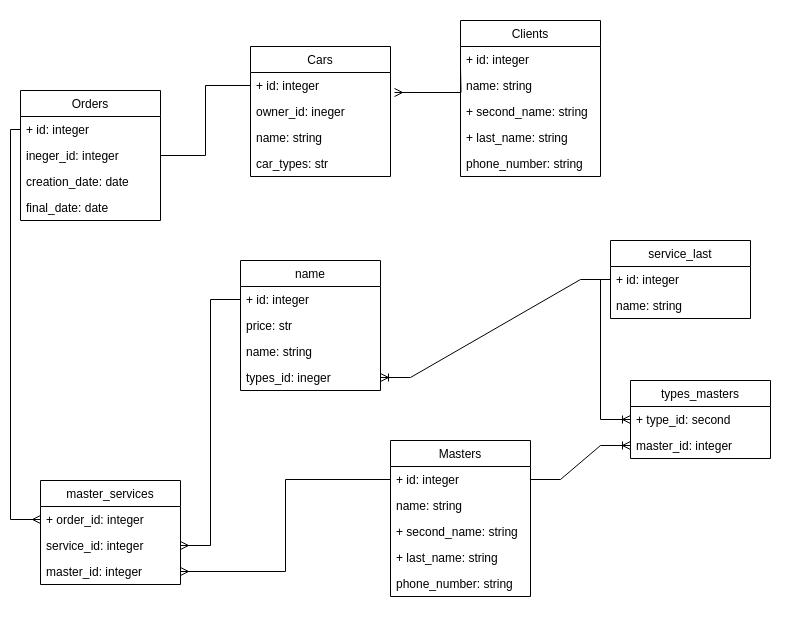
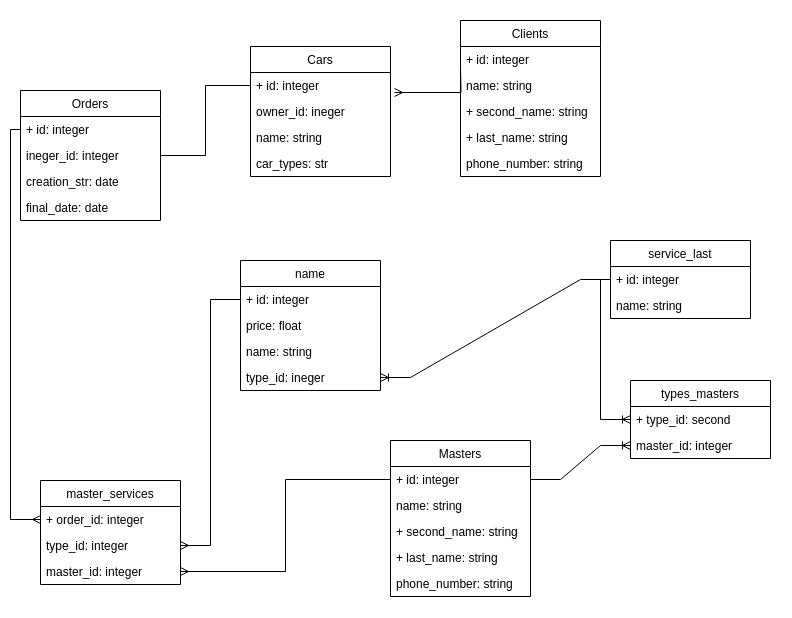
  <mxCell id="0" />
  <mxCell id="1" parent="0" />
  <mxCell id="2" value="Clients" style="swimlane;fontStyle=0;childLayout=stackLayout;horizontal=1;startSize=26;fillColor=none;horizontalStack=0;resizeParent=1;resizeParentMax=0;resizeLast=0;collapsible=1;marginBottom=0;" parent="1" vertex="1"><mxGeometry x="460" y="20" width="140" height="156" as="geometry"><mxRectangle x="330" y="230" width="70" height="26" as="alternateBounds" /></mxGeometry></mxCell>
  <mxCell id="3" value="+ id: integer&#10;" style="text;strokeColor=none;fillColor=none;align=left;verticalAlign=top;spacingLeft=4;spacingRight=4;overflow=hidden;rotatable=0;points=[[0,0.5],[1,0.5]];portConstraint=eastwest;" parent="2" vertex="1"><mxGeometry y="26" width="140" height="26" as="geometry" /></mxCell>
  <mxCell id="4" value="name: string" style="text;strokeColor=none;fillColor=none;align=left;verticalAlign=top;spacingLeft=4;spacingRight=4;overflow=hidden;rotatable=0;points=[[0,0.5],[1,0.5]];portConstraint=eastwest;" parent="2" vertex="1"><mxGeometry y="52" width="140" height="26" as="geometry" /></mxCell>
  <mxCell id="5" value="+ second_name: string&#10;" style="text;strokeColor=none;fillColor=none;align=left;verticalAlign=top;spacingLeft=4;spacingRight=4;overflow=hidden;rotatable=0;points=[[0,0.5],[1,0.5]];portConstraint=eastwest;" parent="2" vertex="1"><mxGeometry y="78" width="140" height="26" as="geometry" /></mxCell>
  <mxCell id="6" value="+ last_name: string" style="text;strokeColor=none;fillColor=none;align=left;verticalAlign=top;spacingLeft=4;spacingRight=4;overflow=hidden;rotatable=0;points=[[0,0.5],[1,0.5]];portConstraint=eastwest;" parent="2" vertex="1"><mxGeometry y="104" width="140" height="26" as="geometry" /></mxCell>
  <mxCell id="7" value="phone_number: string" style="text;strokeColor=none;fillColor=none;align=left;verticalAlign=top;spacingLeft=4;spacingRight=4;overflow=hidden;rotatable=0;points=[[0,0.5],[1,0.5]];portConstraint=eastwest;" parent="2" vertex="1"><mxGeometry y="130" width="140" height="26" as="geometry" /></mxCell>
  <mxCell id="8" value="Orders" style="swimlane;fontStyle=0;childLayout=stackLayout;horizontal=1;startSize=26;fillColor=none;horizontalStack=0;resizeParent=1;resizeParentMax=0;resizeLast=0;collapsible=1;marginBottom=0;" parent="1" vertex="1"><mxGeometry x="20" y="90" width="140" height="130" as="geometry"><mxRectangle x="330" y="230" width="70" height="26" as="alternateBounds" /></mxGeometry></mxCell>
  <mxCell id="9" value="+ id: integer&#10;" style="text;strokeColor=none;fillColor=none;align=left;verticalAlign=top;spacingLeft=4;spacingRight=4;overflow=hidden;rotatable=0;points=[[0,0.5],[1,0.5]];portConstraint=eastwest;" parent="8" vertex="1"><mxGeometry y="26" width="140" height="26" as="geometry" /></mxCell>
  <mxCell id="10" value="ineger_id: integer" style="text;strokeColor=none;fillColor=none;align=left;verticalAlign=top;spacingLeft=4;spacingRight=4;overflow=hidden;rotatable=0;points=[[0,0.5],[1,0.5]];portConstraint=eastwest;" vertex="1" parent="8"><mxGeometry y="52" width="140" height="26" as="geometry" /></mxCell>
- <mxCell id="11" value="creation_date: date" style="text;strokeColor=none;fillColor=none;align=left;verticalAlign=top;spacingLeft=4;spacingRight=4;overflow=hidden;rotatable=0;points=[[0,0.5],[1,0.5]];portConstraint=eastwest;" parent="8" vertex="1"><mxGeometry y="78" width="140" height="26" as="geometry" /></mxCell>
+ <mxCell id="11" value="creation_str: date" style="text;strokeColor=none;fillColor=none;align=left;verticalAlign=top;spacingLeft=4;spacingRight=4;overflow=hidden;rotatable=0;points=[[0,0.5],[1,0.5]];portConstraint=eastwest;" parent="8" vertex="1"><mxGeometry y="78" width="140" height="26" as="geometry" /></mxCell>
  <mxCell id="12" value="final_date: date" style="text;strokeColor=none;fillColor=none;align=left;verticalAlign=top;spacingLeft=4;spacingRight=4;overflow=hidden;rotatable=0;points=[[0,0.5],[1,0.5]];portConstraint=eastwest;" vertex="1" parent="8"><mxGeometry y="104" width="140" height="26" as="geometry" /></mxCell>
  <mxCell id="13" value="master_services" style="swimlane;fontStyle=0;childLayout=stackLayout;horizontal=1;startSize=26;fillColor=none;horizontalStack=0;resizeParent=1;resizeParentMax=0;resizeLast=0;collapsible=1;marginBottom=0;" parent="1" vertex="1"><mxGeometry x="40" y="480" width="140" height="104" as="geometry"><mxRectangle x="330" y="230" width="70" height="26" as="alternateBounds" /></mxGeometry></mxCell>
  <mxCell id="14" value="+ order_id: integer&#10;" style="text;strokeColor=none;fillColor=none;align=left;verticalAlign=top;spacingLeft=4;spacingRight=4;overflow=hidden;rotatable=0;points=[[0,0.5],[1,0.5]];portConstraint=eastwest;" parent="13" vertex="1"><mxGeometry y="26" width="140" height="26" as="geometry" /></mxCell>
- <mxCell id="15" value="service_id: integer&#10;" style="text;strokeColor=none;fillColor=none;align=left;verticalAlign=top;spacingLeft=4;spacingRight=4;overflow=hidden;rotatable=0;points=[[0,0.5],[1,0.5]];portConstraint=eastwest;" parent="13" vertex="1"><mxGeometry y="52" width="140" height="26" as="geometry" /></mxCell>
+ <mxCell id="15" value="type_id: integer&#10;" style="text;strokeColor=none;fillColor=none;align=left;verticalAlign=top;spacingLeft=4;spacingRight=4;overflow=hidden;rotatable=0;points=[[0,0.5],[1,0.5]];portConstraint=eastwest;" parent="13" vertex="1"><mxGeometry y="52" width="140" height="26" as="geometry" /></mxCell>
  <mxCell id="16" value="master_id: integer&#10;" style="text;strokeColor=none;fillColor=none;align=left;verticalAlign=top;spacingLeft=4;spacingRight=4;overflow=hidden;rotatable=0;points=[[0,0.5],[1,0.5]];portConstraint=eastwest;" vertex="1" parent="13"><mxGeometry y="78" width="140" height="26" as="geometry" /></mxCell>
  <mxCell id="17" value="" style="edgeStyle=orthogonalEdgeStyle;fontSize=12;html=1;endArrow=ERmany;rounded=0;exitX=0;exitY=0.5;exitDx=0;exitDy=0;entryX=0;entryY=0.5;entryDx=0;entryDy=0;" parent="1" source="9" target="14" edge="1"><mxGeometry width="100" height="100" relative="1" as="geometry"><mxPoint x="-80" y="150" as="sourcePoint" /><mxPoint x="20" y="50" as="targetPoint" /></mxGeometry></mxCell>
  <mxCell id="18" value="name" style="swimlane;fontStyle=0;childLayout=stackLayout;horizontal=1;startSize=26;fillColor=none;horizontalStack=0;resizeParent=1;resizeParentMax=0;resizeLast=0;collapsible=1;marginBottom=0;" parent="1" vertex="1"><mxGeometry x="240" y="260" width="140" height="130" as="geometry"><mxRectangle x="330" y="230" width="70" height="26" as="alternateBounds" /></mxGeometry></mxCell>
  <mxCell id="19" value="+ id: integer&#10;" style="text;strokeColor=none;fillColor=none;align=left;verticalAlign=top;spacingLeft=4;spacingRight=4;overflow=hidden;rotatable=0;points=[[0,0.5],[1,0.5]];portConstraint=eastwest;" parent="18" vertex="1"><mxGeometry y="26" width="140" height="26" as="geometry" /></mxCell>
- <mxCell id="20" value="price: str&#10;" style="text;strokeColor=none;fillColor=none;align=left;verticalAlign=top;spacingLeft=4;spacingRight=4;overflow=hidden;rotatable=0;points=[[0,0.5],[1,0.5]];portConstraint=eastwest;" parent="18" vertex="1"><mxGeometry y="52" width="140" height="26" as="geometry" /></mxCell>
+ <mxCell id="20" value="price: float&#10;" style="text;strokeColor=none;fillColor=none;align=left;verticalAlign=top;spacingLeft=4;spacingRight=4;overflow=hidden;rotatable=0;points=[[0,0.5],[1,0.5]];portConstraint=eastwest;" parent="18" vertex="1"><mxGeometry y="52" width="140" height="26" as="geometry" /></mxCell>
  <mxCell id="21" value="name: string" style="text;strokeColor=none;fillColor=none;align=left;verticalAlign=top;spacingLeft=4;spacingRight=4;overflow=hidden;rotatable=0;points=[[0,0.5],[1,0.5]];portConstraint=eastwest;" vertex="1" parent="18"><mxGeometry y="78" width="140" height="26" as="geometry" /></mxCell>
- <mxCell id="22" value="types_id: ineger" style="text;strokeColor=none;fillColor=none;align=left;verticalAlign=top;spacingLeft=4;spacingRight=4;overflow=hidden;rotatable=0;points=[[0,0.5],[1,0.5]];portConstraint=eastwest;" vertex="1" parent="18"><mxGeometry y="104" width="140" height="26" as="geometry" /></mxCell>
+ <mxCell id="22" value="type_id: ineger" style="text;strokeColor=none;fillColor=none;align=left;verticalAlign=top;spacingLeft=4;spacingRight=4;overflow=hidden;rotatable=0;points=[[0,0.5],[1,0.5]];portConstraint=eastwest;" vertex="1" parent="18"><mxGeometry y="104" width="140" height="26" as="geometry" /></mxCell>
  <mxCell id="23" value="Masters" style="swimlane;fontStyle=0;childLayout=stackLayout;horizontal=1;startSize=26;fillColor=none;horizontalStack=0;resizeParent=1;resizeParentMax=0;resizeLast=0;collapsible=1;marginBottom=0;" parent="1" vertex="1"><mxGeometry x="390" y="440" width="140" height="156" as="geometry"><mxRectangle x="330" y="230" width="70" height="26" as="alternateBounds" /></mxGeometry></mxCell>
  <mxCell id="24" value="+ id: integer&#10;" style="text;strokeColor=none;fillColor=none;align=left;verticalAlign=top;spacingLeft=4;spacingRight=4;overflow=hidden;rotatable=0;points=[[0,0.5],[1,0.5]];portConstraint=eastwest;" parent="23" vertex="1"><mxGeometry y="26" width="140" height="26" as="geometry" /></mxCell>
  <mxCell id="25" value="name: string" style="text;strokeColor=none;fillColor=none;align=left;verticalAlign=top;spacingLeft=4;spacingRight=4;overflow=hidden;rotatable=0;points=[[0,0.5],[1,0.5]];portConstraint=eastwest;" parent="23" vertex="1"><mxGeometry y="52" width="140" height="26" as="geometry" /></mxCell>
  <mxCell id="26" value="+ second_name: string&#10;" style="text;strokeColor=none;fillColor=none;align=left;verticalAlign=top;spacingLeft=4;spacingRight=4;overflow=hidden;rotatable=0;points=[[0,0.5],[1,0.5]];portConstraint=eastwest;" parent="23" vertex="1"><mxGeometry y="78" width="140" height="26" as="geometry" /></mxCell>
  <mxCell id="27" value="+ last_name: string" style="text;strokeColor=none;fillColor=none;align=left;verticalAlign=top;spacingLeft=4;spacingRight=4;overflow=hidden;rotatable=0;points=[[0,0.5],[1,0.5]];portConstraint=eastwest;" parent="23" vertex="1"><mxGeometry y="104" width="140" height="26" as="geometry" /></mxCell>
  <mxCell id="28" value="phone_number: string" style="text;strokeColor=none;fillColor=none;align=left;verticalAlign=top;spacingLeft=4;spacingRight=4;overflow=hidden;rotatable=0;points=[[0,0.5],[1,0.5]];portConstraint=eastwest;" parent="23" vertex="1"><mxGeometry y="130" width="140" height="26" as="geometry" /></mxCell>
  <mxCell id="29" value="Cars" style="swimlane;fontStyle=0;childLayout=stackLayout;horizontal=1;startSize=26;fillColor=none;horizontalStack=0;resizeParent=1;resizeParentMax=0;resizeLast=0;collapsible=1;marginBottom=0;" vertex="1" parent="1"><mxGeometry x="250" y="46" width="140" height="130" as="geometry"><mxRectangle x="330" y="230" width="70" height="26" as="alternateBounds" /></mxGeometry></mxCell>
  <mxCell id="30" value="+ id: integer&#10;" style="text;strokeColor=none;fillColor=none;align=left;verticalAlign=top;spacingLeft=4;spacingRight=4;overflow=hidden;rotatable=0;points=[[0,0.5],[1,0.5]];portConstraint=eastwest;" vertex="1" parent="29"><mxGeometry y="26" width="140" height="26" as="geometry" /></mxCell>
  <mxCell id="31" value="owner_id: ineger" style="text;strokeColor=none;fillColor=none;align=left;verticalAlign=top;spacingLeft=4;spacingRight=4;overflow=hidden;rotatable=0;points=[[0,0.5],[1,0.5]];portConstraint=eastwest;" vertex="1" parent="29"><mxGeometry y="52" width="140" height="26" as="geometry" /></mxCell>
  <mxCell id="32" value="name: string" style="text;strokeColor=none;fillColor=none;align=left;verticalAlign=top;spacingLeft=4;spacingRight=4;overflow=hidden;rotatable=0;points=[[0,0.5],[1,0.5]];portConstraint=eastwest;" vertex="1" parent="29"><mxGeometry y="78" width="140" height="26" as="geometry" /></mxCell>
  <mxCell id="33" value="car_types: str" style="text;strokeColor=none;fillColor=none;align=left;verticalAlign=top;spacingLeft=4;spacingRight=4;overflow=hidden;rotatable=0;points=[[0,0.5],[1,0.5]];portConstraint=eastwest;" vertex="1" parent="29"><mxGeometry y="104" width="140" height="26" as="geometry" /></mxCell>
  <mxCell id="34" value="" style="edgeStyle=orthogonalEdgeStyle;fontSize=12;html=1;endArrow=ERmany;rounded=0;entryX=1.029;entryY=0.769;entryDx=0;entryDy=0;entryPerimeter=0;" edge="1" parent="1" target="30"><mxGeometry width="100" height="100" relative="1" as="geometry"><mxPoint x="460" y="67" as="sourcePoint" /><mxPoint x="400" y="222" as="targetPoint" /></mxGeometry></mxCell>
  <mxCell id="35" value="" style="edgeStyle=orthogonalEdgeStyle;fontSize=12;html=1;endArrow=none;rounded=0;exitX=1;exitY=0.5;exitDx=0;exitDy=0;endFill=0;" edge="1" parent="1" source="10" target="30"><mxGeometry width="100" height="100" relative="1" as="geometry"><mxPoint x="250" y="85.5" as="sourcePoint" /><mxPoint x="200" y="210" as="targetPoint" /></mxGeometry></mxCell>
  <mxCell id="36" value="types_masters" style="swimlane;fontStyle=0;childLayout=stackLayout;horizontal=1;startSize=26;fillColor=none;horizontalStack=0;resizeParent=1;resizeParentMax=0;resizeLast=0;collapsible=1;marginBottom=0;" vertex="1" parent="1"><mxGeometry x="630" y="380" width="140" height="78" as="geometry"><mxRectangle x="330" y="230" width="70" height="26" as="alternateBounds" /></mxGeometry></mxCell>
  <mxCell id="37" value="+ type_id: second&#10;" style="text;strokeColor=none;fillColor=none;align=left;verticalAlign=top;spacingLeft=4;spacingRight=4;overflow=hidden;rotatable=0;points=[[0,0.5],[1,0.5]];portConstraint=eastwest;" vertex="1" parent="36"><mxGeometry y="26" width="140" height="26" as="geometry" /></mxCell>
  <mxCell id="38" value="master_id: integer" style="text;strokeColor=none;fillColor=none;align=left;verticalAlign=top;spacingLeft=4;spacingRight=4;overflow=hidden;rotatable=0;points=[[0,0.5],[1,0.5]];portConstraint=eastwest;" vertex="1" parent="36"><mxGeometry y="52" width="140" height="26" as="geometry" /></mxCell>
  <mxCell id="39" value="" style="edgeStyle=entityRelationEdgeStyle;fontSize=12;html=1;endArrow=ERoneToMany;rounded=0;exitX=1;exitY=0.5;exitDx=0;exitDy=0;" edge="1" parent="1" source="24" target="38"><mxGeometry width="100" height="100" relative="1" as="geometry"><mxPoint x="494" y="429" as="sourcePoint" /><mxPoint x="600" y="429" as="targetPoint" /></mxGeometry></mxCell>
  <mxCell id="40" value="" style="edgeStyle=orthogonalEdgeStyle;fontSize=12;html=1;endArrow=ERmany;rounded=0;exitX=0;exitY=0.5;exitDx=0;exitDy=0;" edge="1" parent="1" source="24" target="16"><mxGeometry width="100" height="100" relative="1" as="geometry"><mxPoint x="330" y="409" as="sourcePoint" /><mxPoint x="300" y="655" as="targetPoint" /></mxGeometry></mxCell>
  <mxCell id="41" value="service_last" style="swimlane;fontStyle=0;childLayout=stackLayout;horizontal=1;startSize=26;fillColor=none;horizontalStack=0;resizeParent=1;resizeParentMax=0;resizeLast=0;collapsible=1;marginBottom=0;" vertex="1" parent="1"><mxGeometry x="610" y="240" width="140" height="78" as="geometry"><mxRectangle x="330" y="230" width="70" height="26" as="alternateBounds" /></mxGeometry></mxCell>
  <mxCell id="42" value="+ id: integer&#10;" style="text;strokeColor=none;fillColor=none;align=left;verticalAlign=top;spacingLeft=4;spacingRight=4;overflow=hidden;rotatable=0;points=[[0,0.5],[1,0.5]];portConstraint=eastwest;" vertex="1" parent="41"><mxGeometry y="26" width="140" height="26" as="geometry" /></mxCell>
  <mxCell id="43" value="name: string" style="text;strokeColor=none;fillColor=none;align=left;verticalAlign=top;spacingLeft=4;spacingRight=4;overflow=hidden;rotatable=0;points=[[0,0.5],[1,0.5]];portConstraint=eastwest;" vertex="1" parent="41"><mxGeometry y="52" width="140" height="26" as="geometry" /></mxCell>
  <mxCell id="44" value="" style="edgeStyle=entityRelationEdgeStyle;fontSize=12;html=1;endArrow=ERmany;rounded=0;entryX=1;entryY=0.5;entryDx=0;entryDy=0;exitX=0;exitY=0.5;exitDx=0;exitDy=0;" edge="1" parent="1" source="19" target="15"><mxGeometry width="100" height="100" relative="1" as="geometry"><mxPoint x="380" y="379" as="sourcePoint" /><mxPoint x="410" y="300" as="targetPoint" /></mxGeometry></mxCell>
  <mxCell id="45" value="" style="edgeStyle=entityRelationEdgeStyle;fontSize=12;html=1;endArrow=ERoneToMany;rounded=0;exitX=0;exitY=0.5;exitDx=0;exitDy=0;entryX=1;entryY=0.5;entryDx=0;entryDy=0;" edge="1" parent="1" source="42" target="22"><mxGeometry width="100" height="100" relative="1" as="geometry"><mxPoint x="310" y="520" as="sourcePoint" /><mxPoint x="410" y="420" as="targetPoint" /></mxGeometry></mxCell>
  <mxCell id="46" value="" style="edgeStyle=orthogonalEdgeStyle;fontSize=12;html=1;endArrow=ERoneToMany;rounded=0;entryX=0;entryY=0.5;entryDx=0;entryDy=0;exitX=0;exitY=0.5;exitDx=0;exitDy=0;" edge="1" parent="1" source="42" target="37"><mxGeometry width="100" height="100" relative="1" as="geometry"><mxPoint x="500" y="540" as="sourcePoint" /><mxPoint x="410" y="420" as="targetPoint" /></mxGeometry></mxCell>
